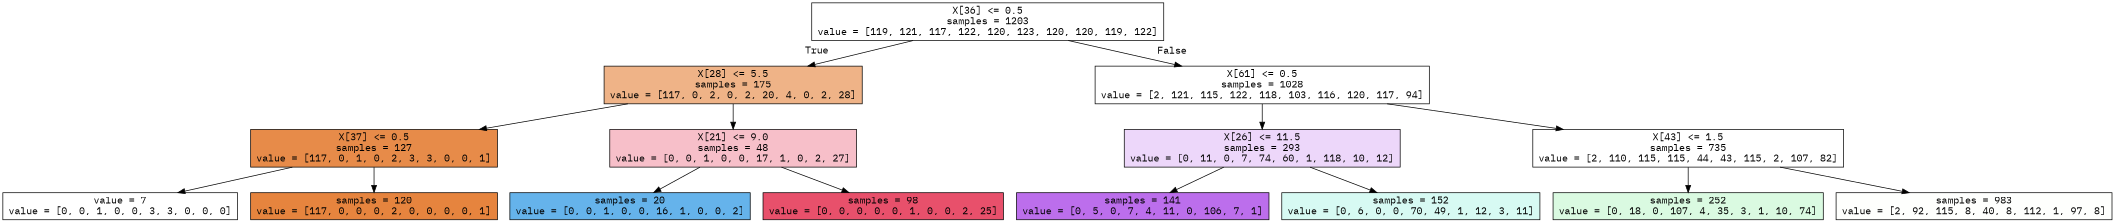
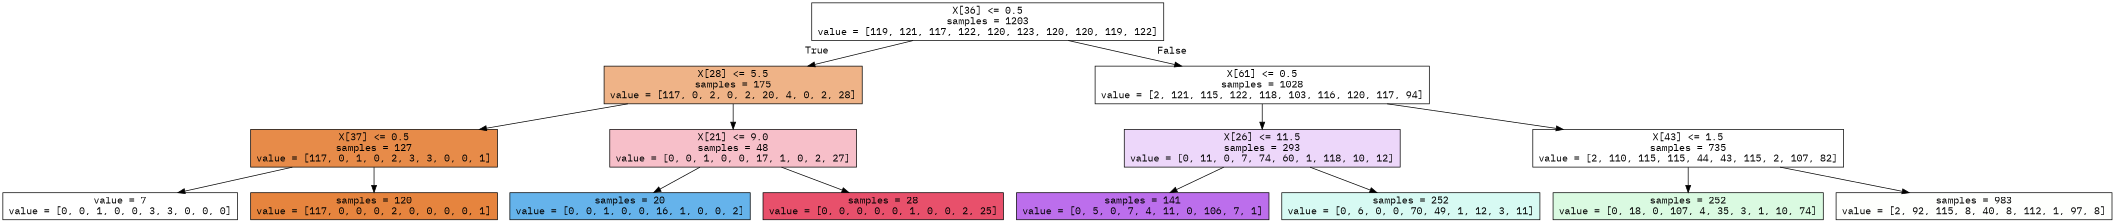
  digraph {
    fontname="IBM Plex Mono"
    node [color=black fillcolor="#ffffff" fontname="IBM Plex Mono" shape=box style=filled]
    edge [fontname="IBM Plex Mono"]
    n1 [label="X[36] <= 0.5\nsamples = 1203\nvalue = [119, 121, 117, 122, 120, 123, 120, 120, 119, 122]"]
    n2 [fillcolor="#efb387" label="X[28] <= 5.5\nsamples = 175\nvalue = [117, 0, 2, 0, 2, 20, 4, 0, 2, 28]"]
    n3 [label="X[61] <= 0.5\nsamples = 1028\nvalue = [2, 121, 115, 122, 118, 103, 116, 120, 117, 94]"]
    n4 [fillcolor="#e78b49" label="X[37] <= 0.5\nsamples = 127\nvalue = [117, 0, 1, 0, 2, 3, 3, 0, 0, 1]"]
    n5 [fillcolor="#f7bfc9" label="X[21] <= 9.0\nsamples = 48\nvalue = [0, 0, 1, 0, 0, 17, 1, 0, 2, 27]"]
    n6 [fillcolor="#edd7fa" label="X[26] <= 11.5\nsamples = 293\nvalue = [0, 11, 0, 7, 74, 60, 1, 118, 10, 12]"]
    n7 [label="X[43] <= 1.5\nsamples = 735\nvalue = [2, 110, 115, 115, 44, 43, 115, 2, 107, 82]"]
    n8 [label="value = 7\nvalue = [0, 0, 1, 0, 0, 3, 3, 0, 0, 0]"]
    n9 [fillcolor="#e6843e" label="samples = 120\nvalue = [117, 0, 0, 0, 2, 0, 0, 0, 0, 1]"]
    n10 [fillcolor="#65b3eb" label="samples = 20\nvalue = [0, 0, 1, 0, 0, 16, 1, 0, 0, 2]"]
-   n11 [fillcolor="#e8506b" label="samples = 98\nvalue = [0, 0, 0, 0, 0, 1, 0, 0, 2, 25]"]
+   n11 [fillcolor="#e8506b" label="samples = 28\nvalue = [0, 0, 0, 0, 0, 1, 0, 0, 2, 25]"]
    n12 [fillcolor="#bc6eec" label="samples = 141\nvalue = [0, 5, 0, 7, 4, 11, 0, 106, 7, 1]"]
-   n13 [fillcolor="#d7faf3" label="samples = 152\nvalue = [0, 6, 0, 0, 70, 49, 1, 12, 3, 11]"]
+   n13 [fillcolor="#d7faf3" label="samples = 252\nvalue = [0, 6, 0, 0, 70, 49, 1, 12, 3, 11]"]
    n14 [fillcolor="#dafae1" label="samples = 252\nvalue = [0, 18, 0, 107, 4, 35, 3, 1, 10, 74]"]
    n15 [fillcolor="#fefffd" label="samples = 983\nvalue = [2, 92, 115, 8, 40, 8, 112, 1, 97, 8]"]
    n1 -> n2 [headlabel=True labelangle=45 labeldistance=2.5]
    n1 -> n3 [headlabel=False labelangle=-45 labeldistance=2.5]
    n2 -> n4
    n2 -> n5
    n3 -> n6
    n3 -> n7
    n4 -> n8
    n4 -> n9
    n5 -> n10
    n5 -> n11
    n6 -> n12
    n6 -> n13
    n7 -> n14
    n7 -> n15
  }
